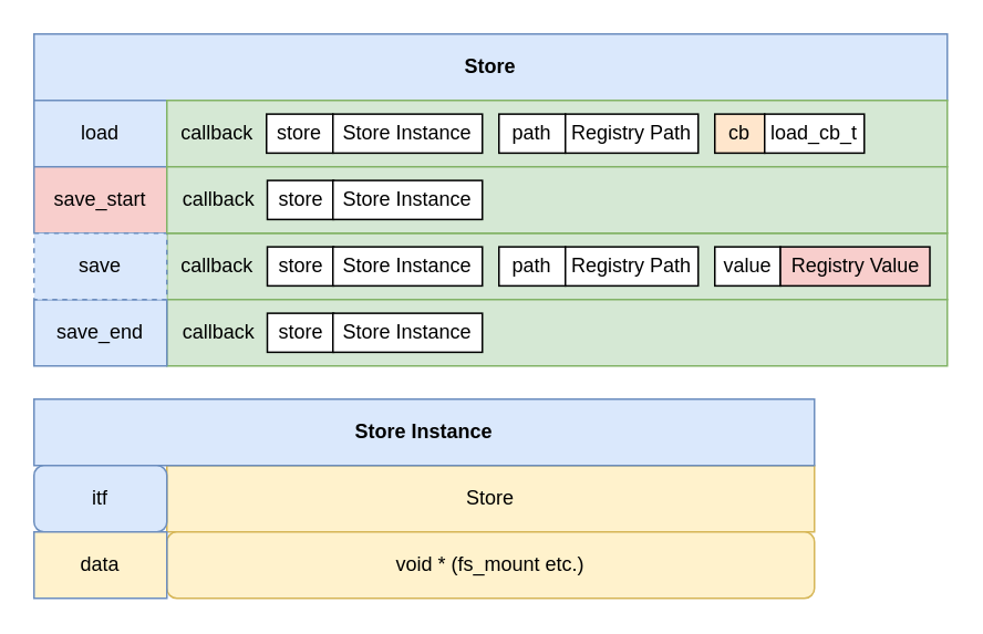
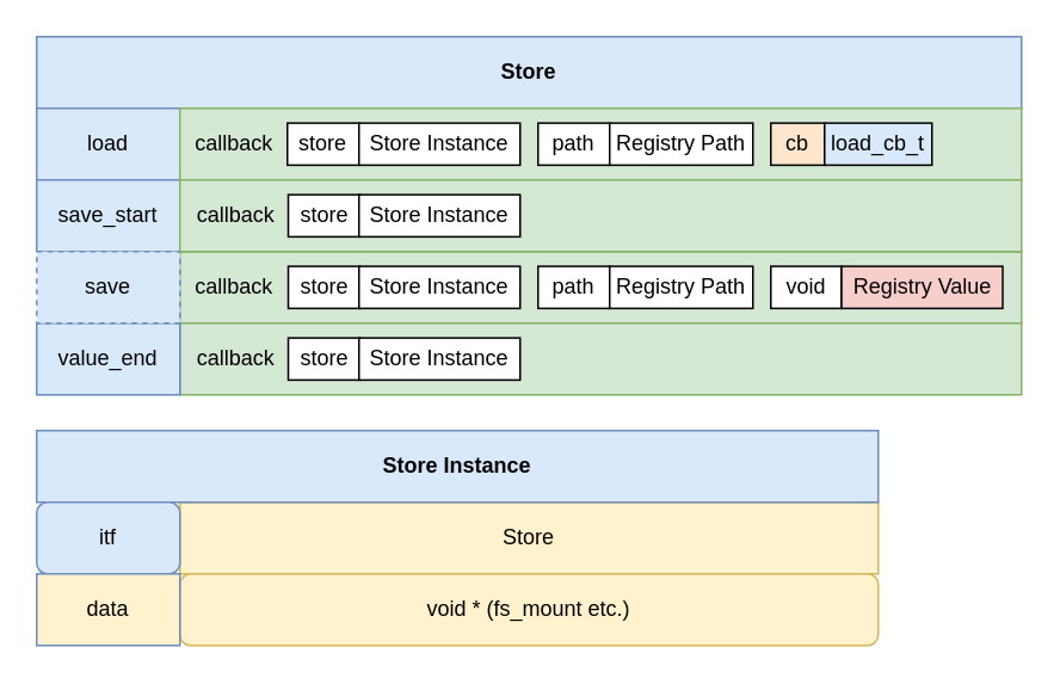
  <mxCell id="0" />
  <mxCell id="1" parent="0" />
  <mxCell id="2" value="Store" style="rounded=0;whiteSpace=wrap;html=1;fillColor=#fff2cc;strokeColor=#d6b656;" parent="1" vertex="1"><mxGeometry x="100" y="280" width="390" height="40" as="geometry" /></mxCell>
  <mxCell id="3" value="&lt;b&gt;Store&lt;/b&gt;" style="rounded=0;whiteSpace=wrap;html=1;align=center;fillColor=#dae8fc;strokeColor=#6c8ebf;" parent="1" vertex="1"><mxGeometry x="20" y="20" width="550" height="40" as="geometry" /></mxCell>
  <mxCell id="4" value="" style="rounded=0;whiteSpace=wrap;html=1;fillColor=#d5e8d4;strokeColor=#82b366;" parent="1" vertex="1"><mxGeometry x="100" y="140" width="470" height="40" as="geometry" /></mxCell>
  <mxCell id="5" value="" style="rounded=0;whiteSpace=wrap;html=1;fillColor=#d5e8d4;strokeColor=#82b366;" parent="1" vertex="1"><mxGeometry x="100" y="180" width="470" height="40" as="geometry" /></mxCell>
  <mxCell id="6" value="load" style="rounded=0;whiteSpace=wrap;html=1;align=center;fillColor=#dae8fc;strokeColor=#6c8ebf;" parent="1" vertex="1"><mxGeometry x="20" y="60" width="80" height="40" as="geometry" /></mxCell>
- <mxCell id="7" value="save_start" style="rounded=0;whiteSpace=wrap;html=1;fillColor=#f8cecc;strokeColor=#6c8ebf;" parent="1" vertex="1"><mxGeometry x="20" y="100" width="80" height="40" as="geometry" /></mxCell>
- <mxCell id="8" value="save_end" style="rounded=0;whiteSpace=wrap;html=1;fillColor=#dae8fc;strokeColor=#6c8ebf;" parent="1" vertex="1"><mxGeometry x="20" y="180" width="80" height="40" as="geometry" /></mxCell>
+ <mxCell id="7" value="save_start" style="rounded=0;whiteSpace=wrap;html=1;fillColor=#dae8fc;strokeColor=#6c8ebf;" parent="1" vertex="1"><mxGeometry x="20" y="100" width="80" height="40" as="geometry" /></mxCell>
+ <mxCell id="8" value="value_end" style="rounded=0;whiteSpace=wrap;html=1;fillColor=#dae8fc;strokeColor=#6c8ebf;" parent="1" vertex="1"><mxGeometry x="20" y="180" width="80" height="40" as="geometry" /></mxCell>
  <mxCell id="9" value="save" style="rounded=0;whiteSpace=wrap;html=1;fillColor=#dae8fc;strokeColor=#6c8ebf;dashed=1;" parent="1" vertex="1"><mxGeometry x="20" y="140" width="80" height="40" as="geometry" /></mxCell>
  <mxCell id="10" value="&lt;font style=&quot;font-size: 12px&quot;&gt;callback&lt;br&gt;&lt;/font&gt;" style="text;html=1;align=center;verticalAlign=middle;resizable=0;points=[];autosize=1;strokeColor=none;fillColor=none;fontSize=6;" parent="1" vertex="1"><mxGeometry x="100" y="155" width="60" height="10" as="geometry" /></mxCell>
  <mxCell id="11" value="&lt;font style=&quot;font-size: 12px&quot;&gt;callback&lt;br&gt;&lt;/font&gt;" style="text;html=1;align=center;verticalAlign=middle;resizable=0;points=[];autosize=1;strokeColor=none;fillColor=none;fontSize=6;" parent="1" vertex="1"><mxGeometry x="100.5" y="195" width="60" height="10" as="geometry" /></mxCell>
  <mxCell id="12" value="store" style="rounded=0;whiteSpace=wrap;html=1;" parent="1" vertex="1"><mxGeometry x="160.5" y="148.25" width="40" height="23.5" as="geometry" /></mxCell>
  <mxCell id="13" value="path" style="rounded=0;whiteSpace=wrap;html=1;" parent="1" vertex="1"><mxGeometry x="300" y="148.25" width="40" height="23.5" as="geometry" /></mxCell>
- <mxCell id="14" value="value" style="rounded=0;whiteSpace=wrap;html=1;" parent="1" vertex="1"><mxGeometry x="430" y="148.25" width="39.5" height="23.5" as="geometry" /></mxCell>
+ <mxCell id="14" value="void" style="rounded=0;whiteSpace=wrap;html=1;" parent="1" vertex="1"><mxGeometry x="430" y="148.25" width="39.5" height="23.5" as="geometry" /></mxCell>
  <mxCell id="15" value="Registry Value" style="rounded=0;whiteSpace=wrap;html=1;fillColor=#f8cecc;" parent="1" vertex="1"><mxGeometry x="469.5" y="148.25" width="90" height="23.5" as="geometry" /></mxCell>
  <mxCell id="16" value="" style="rounded=0;whiteSpace=wrap;html=1;fillColor=#d5e8d4;strokeColor=#82b366;" vertex="1" parent="1"><mxGeometry x="100" y="60" width="470" height="40" as="geometry" /></mxCell>
  <mxCell id="17" value="" style="rounded=0;whiteSpace=wrap;html=1;fillColor=#d5e8d4;strokeColor=#82b366;" vertex="1" parent="1"><mxGeometry x="100" y="100" width="470" height="40" as="geometry" /></mxCell>
  <mxCell id="18" value="&lt;font style=&quot;font-size: 12px&quot;&gt;callback&lt;br&gt;&lt;/font&gt;" style="text;html=1;align=center;verticalAlign=middle;resizable=0;points=[];autosize=1;strokeColor=none;fillColor=none;fontSize=6;" vertex="1" parent="1"><mxGeometry x="100" y="75" width="60" height="10" as="geometry" /></mxCell>
  <mxCell id="19" value="&lt;font style=&quot;font-size: 12px&quot;&gt;callback&lt;br&gt;&lt;/font&gt;" style="text;html=1;align=center;verticalAlign=middle;resizable=0;points=[];autosize=1;strokeColor=none;fillColor=none;fontSize=6;" vertex="1" parent="1"><mxGeometry x="100.5" y="115" width="60" height="10" as="geometry" /></mxCell>
  <mxCell id="20" value="&lt;b&gt;Store Instance&lt;/b&gt;" style="rounded=0;whiteSpace=wrap;html=1;align=center;fillColor=#dae8fc;strokeColor=#6c8ebf;" vertex="1" parent="1"><mxGeometry x="20" y="240" width="470" height="40" as="geometry" /></mxCell>
  <mxCell id="21" value="itf" style="whiteSpace=wrap;html=1;align=center;fillColor=#dae8fc;strokeColor=#6c8ebf;rounded=1;" vertex="1" parent="1"><mxGeometry x="20" y="280" width="80" height="40" as="geometry" /></mxCell>
  <mxCell id="22" value="void * (fs_mount etc.)" style="whiteSpace=wrap;html=1;fillColor=#fff2cc;strokeColor=#d6b656;rounded=1;" vertex="1" parent="1"><mxGeometry x="100" y="320" width="390" height="40" as="geometry" /></mxCell>
  <mxCell id="23" value="data" style="rounded=0;whiteSpace=wrap;html=1;fillColor=#fff2cc;strokeColor=#6c8ebf;" vertex="1" parent="1"><mxGeometry x="20" y="320" width="80" height="40" as="geometry" /></mxCell>
  <mxCell id="24" value="Registry Path" style="rounded=0;whiteSpace=wrap;html=1;" vertex="1" parent="1"><mxGeometry x="340" y="148.25" width="80" height="23.5" as="geometry" /></mxCell>
  <mxCell id="25" value="store" style="rounded=0;whiteSpace=wrap;html=1;" vertex="1" parent="1"><mxGeometry x="160" y="68.25" width="40" height="23.5" as="geometry" /></mxCell>
  <mxCell id="26" value="path" style="rounded=0;whiteSpace=wrap;html=1;" vertex="1" parent="1"><mxGeometry x="300" y="68.25" width="40" height="23.5" as="geometry" /></mxCell>
  <mxCell id="27" value="Store Instance" style="rounded=0;whiteSpace=wrap;html=1;" vertex="1" parent="1"><mxGeometry x="200" y="68.25" width="90" height="23.5" as="geometry" /></mxCell>
  <mxCell id="28" value="cb" style="rounded=0;whiteSpace=wrap;html=1;fillColor=#ffe6cc;" vertex="1" parent="1"><mxGeometry x="430" y="68.25" width="30" height="23.5" as="geometry" /></mxCell>
- <mxCell id="29" value="load_cb_t" style="rounded=0;whiteSpace=wrap;html=1;" vertex="1" parent="1"><mxGeometry x="460" y="68.25" width="60" height="23.5" as="geometry" /></mxCell>
+ <mxCell id="29" value="load_cb_t" style="rounded=0;whiteSpace=wrap;html=1;fillColor=#dae8fc;" vertex="1" parent="1"><mxGeometry x="460" y="68.25" width="60" height="23.5" as="geometry" /></mxCell>
  <mxCell id="30" value="Registry Path" style="rounded=0;whiteSpace=wrap;html=1;" vertex="1" parent="1"><mxGeometry x="340" y="68.25" width="80" height="23.5" as="geometry" /></mxCell>
  <mxCell id="31" value="store" style="rounded=0;whiteSpace=wrap;html=1;" vertex="1" parent="1"><mxGeometry x="160.5" y="108.25" width="40" height="23.5" as="geometry" /></mxCell>
  <mxCell id="32" value="store" style="rounded=0;whiteSpace=wrap;html=1;" vertex="1" parent="1"><mxGeometry x="160.5" y="188.25" width="40" height="23.5" as="geometry" /></mxCell>
  <mxCell id="33" value="Store Instance" style="rounded=0;whiteSpace=wrap;html=1;" vertex="1" parent="1"><mxGeometry x="200" y="108.25" width="90" height="23.5" as="geometry" /></mxCell>
  <mxCell id="34" value="Store Instance" style="rounded=0;whiteSpace=wrap;html=1;" vertex="1" parent="1"><mxGeometry x="200" y="148.25" width="90" height="23.5" as="geometry" /></mxCell>
  <mxCell id="35" value="Store Instance" style="rounded=0;whiteSpace=wrap;html=1;" vertex="1" parent="1"><mxGeometry x="200" y="188.25" width="90" height="23.5" as="geometry" /></mxCell>
